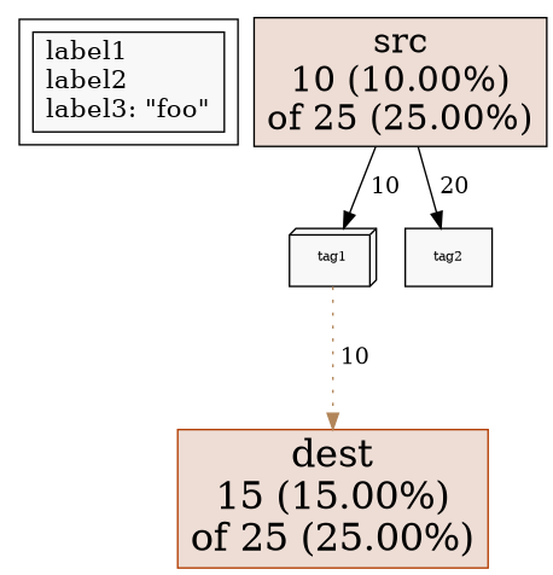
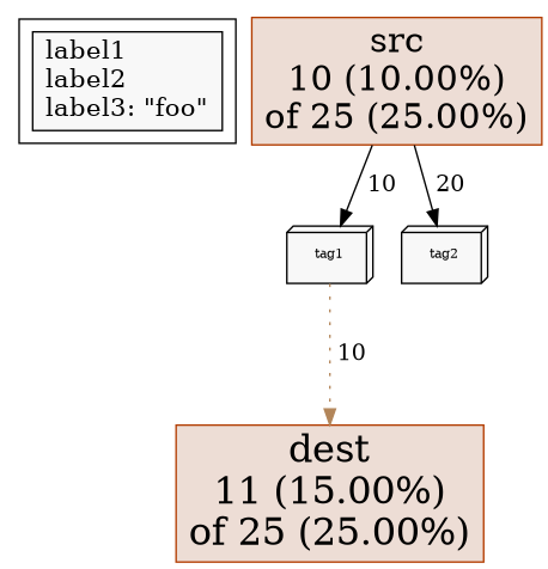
  digraph {
    node [fillcolor="#f8f8f8" fontsize=8 shape=box style=filled]
    edge [weight=100]
    n1 [fontsize=16 label="label1\llabel2\llabel3: \"foo\"\l"]
-   n2 [color=black fillcolor="#edddd5" fontsize=22 label="src\n10 (10.00%)\nof 25 (25.00%)"]
+   n2 [color="#b23c00" fillcolor="#edddd5" fontsize=22 label="src\n10 (10.00%)\nof 25 (25.00%)"]
    n3 [label=tag1 shape=box3d]
-   n4 [label=tag2]
-   n5 [color="#b23c00" fillcolor="#edddd5" fontsize=24 label="dest\n15 (15.00%)\nof 25 (25.00%)"]
+   n4 [label=tag2 shape=box3d]
+   n5 [color="#b23c00" fillcolor="#edddd5" fontsize=24 label="dest\n11 (15.00%)\nof 25 (25.00%)"]
    subgraph cluster_1 {
      n1
    }
    n2 -> n3 [label=" 10"]
    n2 -> n4 [label=" 20"]
    n3 -> n5 [color="#b28559" label=" 10" minlen=2 style=dotted weight=11]
  }
